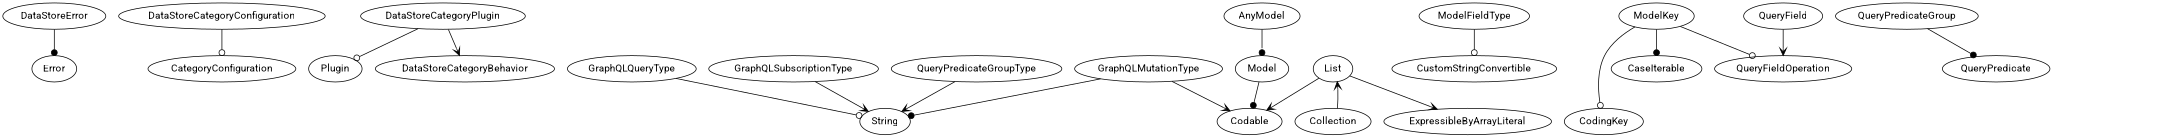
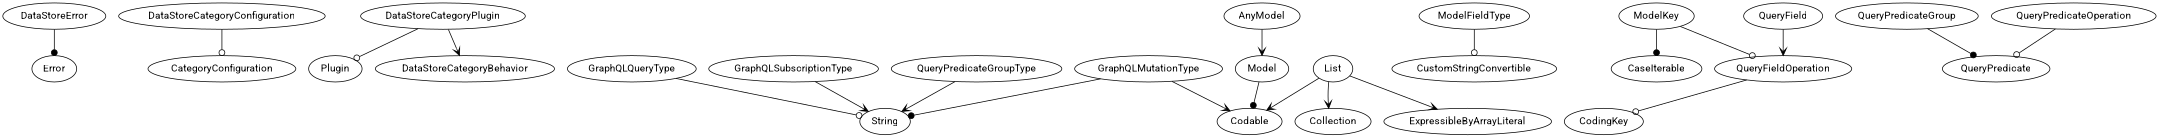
  digraph {
    fontname=Roboto
    node [fontname=Roboto]
    edge [arrowhead=vee fontname=Roboto]
    DataStoreError
    Error
    DataStoreCategoryConfiguration
    CategoryConfiguration
    DataStoreCategoryPlugin
    Plugin
    DataStoreCategoryBehavior
    Model
    Codable
    GraphQLMutationType
    String
    GraphQLQueryType
    GraphQLSubscriptionType
    List
    Collection
    ExpressibleByArrayLiteral
    ModelFieldType
    CustomStringConvertible
    AnyModel
    ModelKey
    CodingKey
    CaseIterable
    QueryFieldOperation
    QueryPredicateGroupType
    QueryPredicateGroup
    QueryPredicate
+   QueryPredicateOperation
    QueryField
    DataStoreError -> Error [arrowhead=dot]
    DataStoreCategoryConfiguration -> CategoryConfiguration [arrowhead=odot]
    DataStoreCategoryPlugin -> Plugin [arrowhead=odot]
    DataStoreCategoryPlugin -> DataStoreCategoryBehavior
    Model -> Codable [arrowhead=dot]
    GraphQLMutationType -> Codable
    GraphQLMutationType -> String [arrowhead=dot]
    GraphQLQueryType -> String [arrowhead=odot]
    GraphQLSubscriptionType -> String
    List -> Codable
-   Collection -> List
+   List -> Collection
    List -> ExpressibleByArrayLiteral
    ModelFieldType -> CustomStringConvertible [arrowhead=odot]
-   AnyModel -> Model [arrowhead=dot]
-   ModelKey -> CodingKey [arrowhead=odot]
+   AnyModel -> Model
+   QueryFieldOperation -> CodingKey [arrowhead=odot]
    ModelKey -> CaseIterable [arrowhead=dot]
    ModelKey -> QueryFieldOperation [arrowhead=odot]
    QueryPredicateGroupType -> String
    QueryPredicateGroup -> QueryPredicate [arrowhead=dot]
+   QueryPredicateOperation -> QueryPredicate [arrowhead=odot]
    QueryField -> QueryFieldOperation
  }
